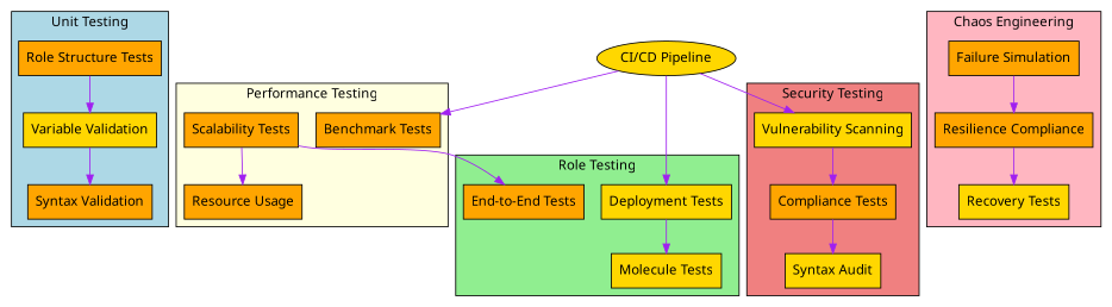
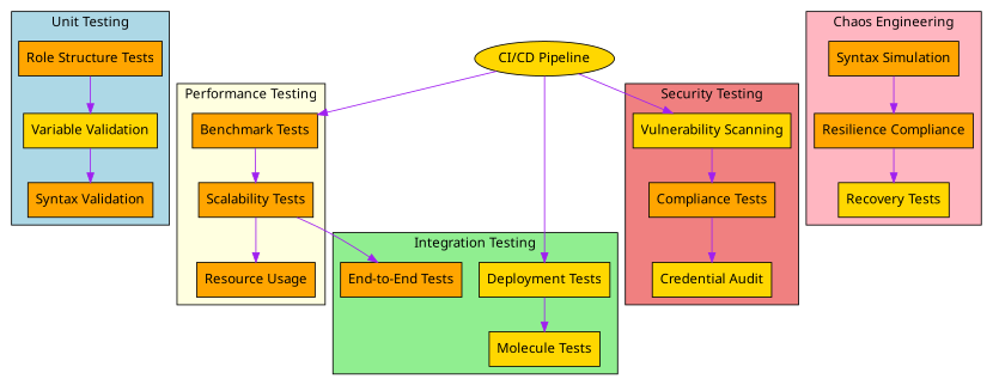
  digraph {
    fontname="Noto Sans"
    rankdir=TB
    node [fillcolor=orange fontname="Noto Sans" shape=box style=filled]
    edge [color=purple fontname="Noto Sans"]
    n1 [label="Role Structure Tests"]
    n2 [fillcolor=gold label="Variable Validation"]
    n3 [label="Syntax Validation"]
    n4 [fillcolor=gold label="Deployment Tests"]
    n5 [fillcolor=gold label="Molecule Tests"]
    n6 [label="End-to-End Tests"]
    n7 [label="Benchmark Tests"]
    n8 [label="Scalability Tests"]
    n9 [label="Resource Usage"]
    n10 [fillcolor=gold label="Vulnerability Scanning"]
    n11 [label="Compliance Tests"]
-   n12 [fillcolor=gold label="Syntax Audit"]
-   n13 [label="Failure Simulation"]
+   n12 [fillcolor=gold label="Credential Audit"]
+   n13 [label="Syntax Simulation"]
    n14 [label="Resilience Compliance"]
    n15 [fillcolor=gold label="Recovery Tests"]
    n16 [fillcolor=gold label="CI/CD Pipeline" shape=ellipse]
    subgraph cluster_1 {
      fillcolor=lightblue
      label="Unit Testing"
      style=filled
      n1
      n2
      n3
    }
    subgraph cluster_2 {
      fillcolor=lightgreen
-     label="Role Testing"
+     label="Integration Testing"
      style=filled
      n4
      n5
      n6
    }
    subgraph cluster_3 {
      fillcolor=lightyellow
      label="Performance Testing"
      style=filled
      n7
      n8
      n9
    }
    subgraph cluster_4 {
      fillcolor=lightcoral
      label="Security Testing"
      style=filled
      n10
      n11
      n12
    }
    subgraph cluster_5 {
      fillcolor=lightpink
      label="Chaos Engineering"
      style=filled
      n13
      n14
      n15
    }
    n1 -> n2
    n2 -> n3
    n4 -> n5
+   n7 -> n8
    n8 -> n6
    n8 -> n9
    n10 -> n11
    n11 -> n12
    n13 -> n14
    n14 -> n15
    n16 -> n4
    n16 -> n7
    n16 -> n10
  }
